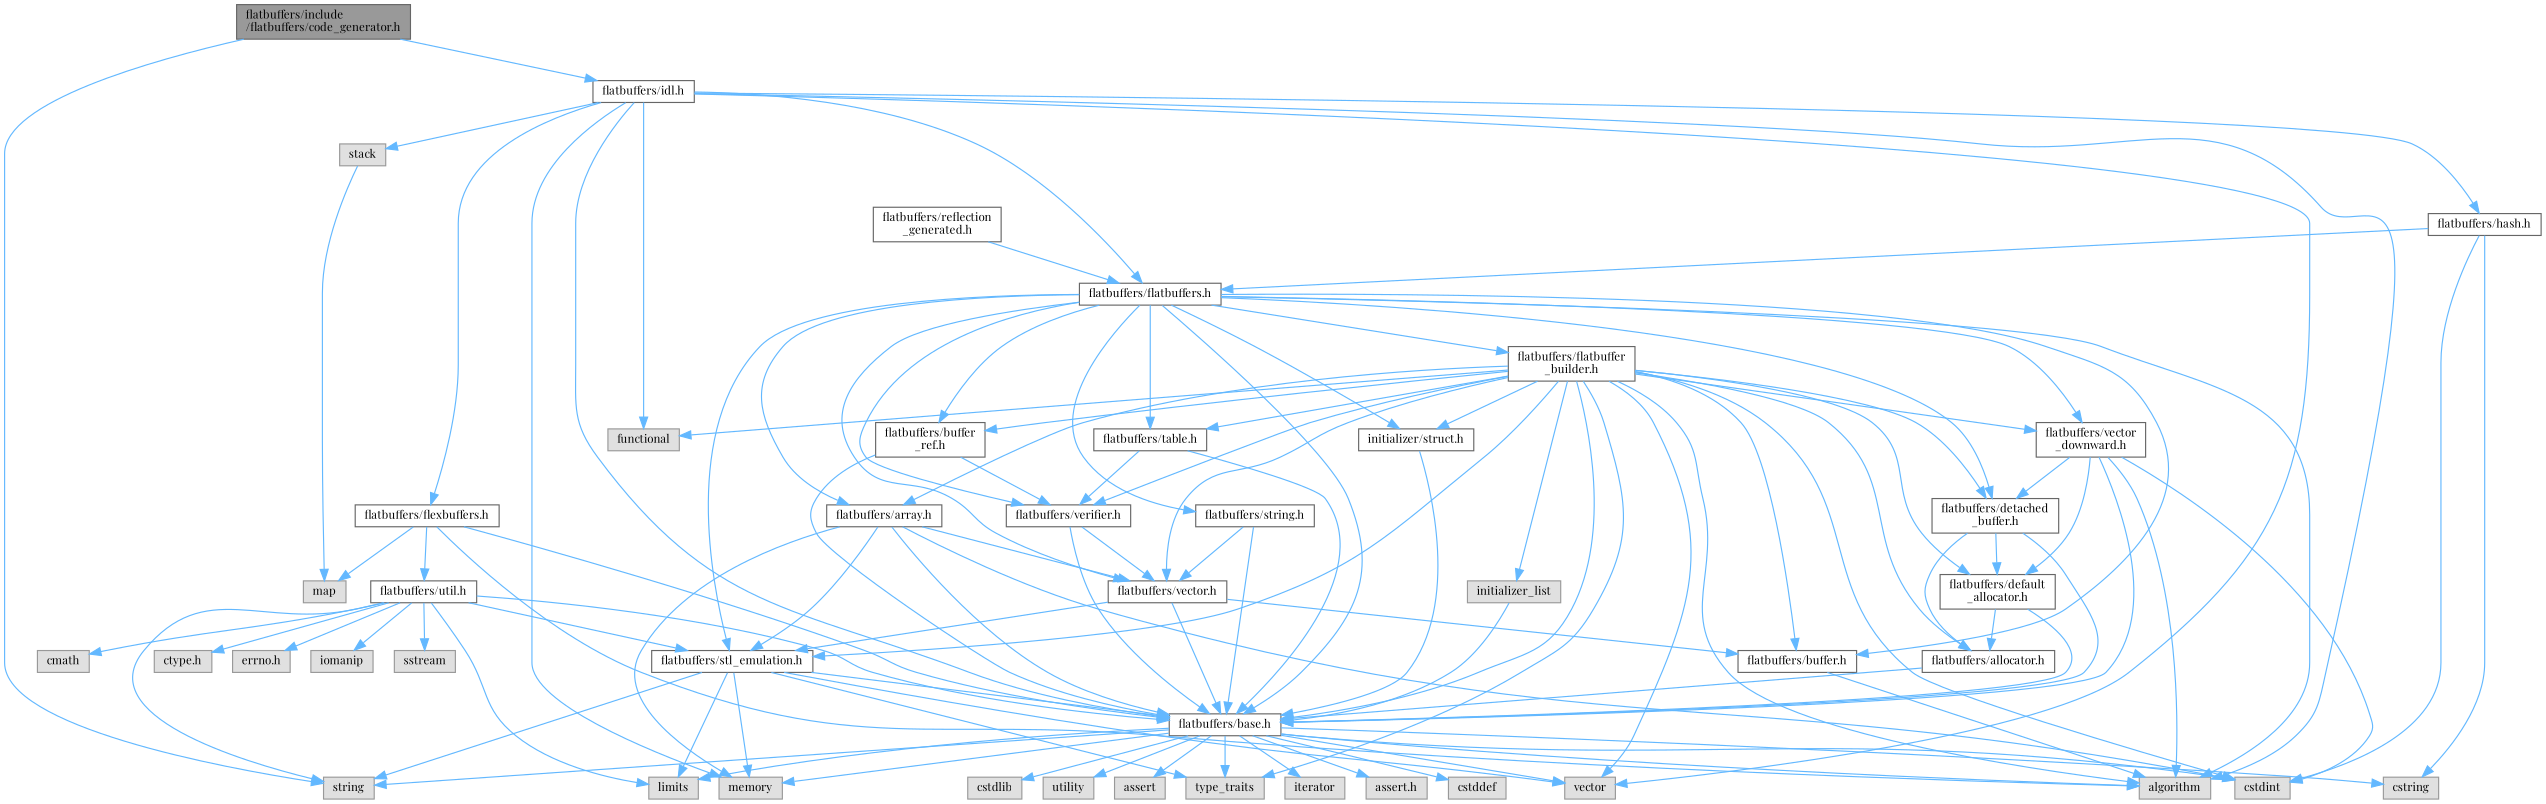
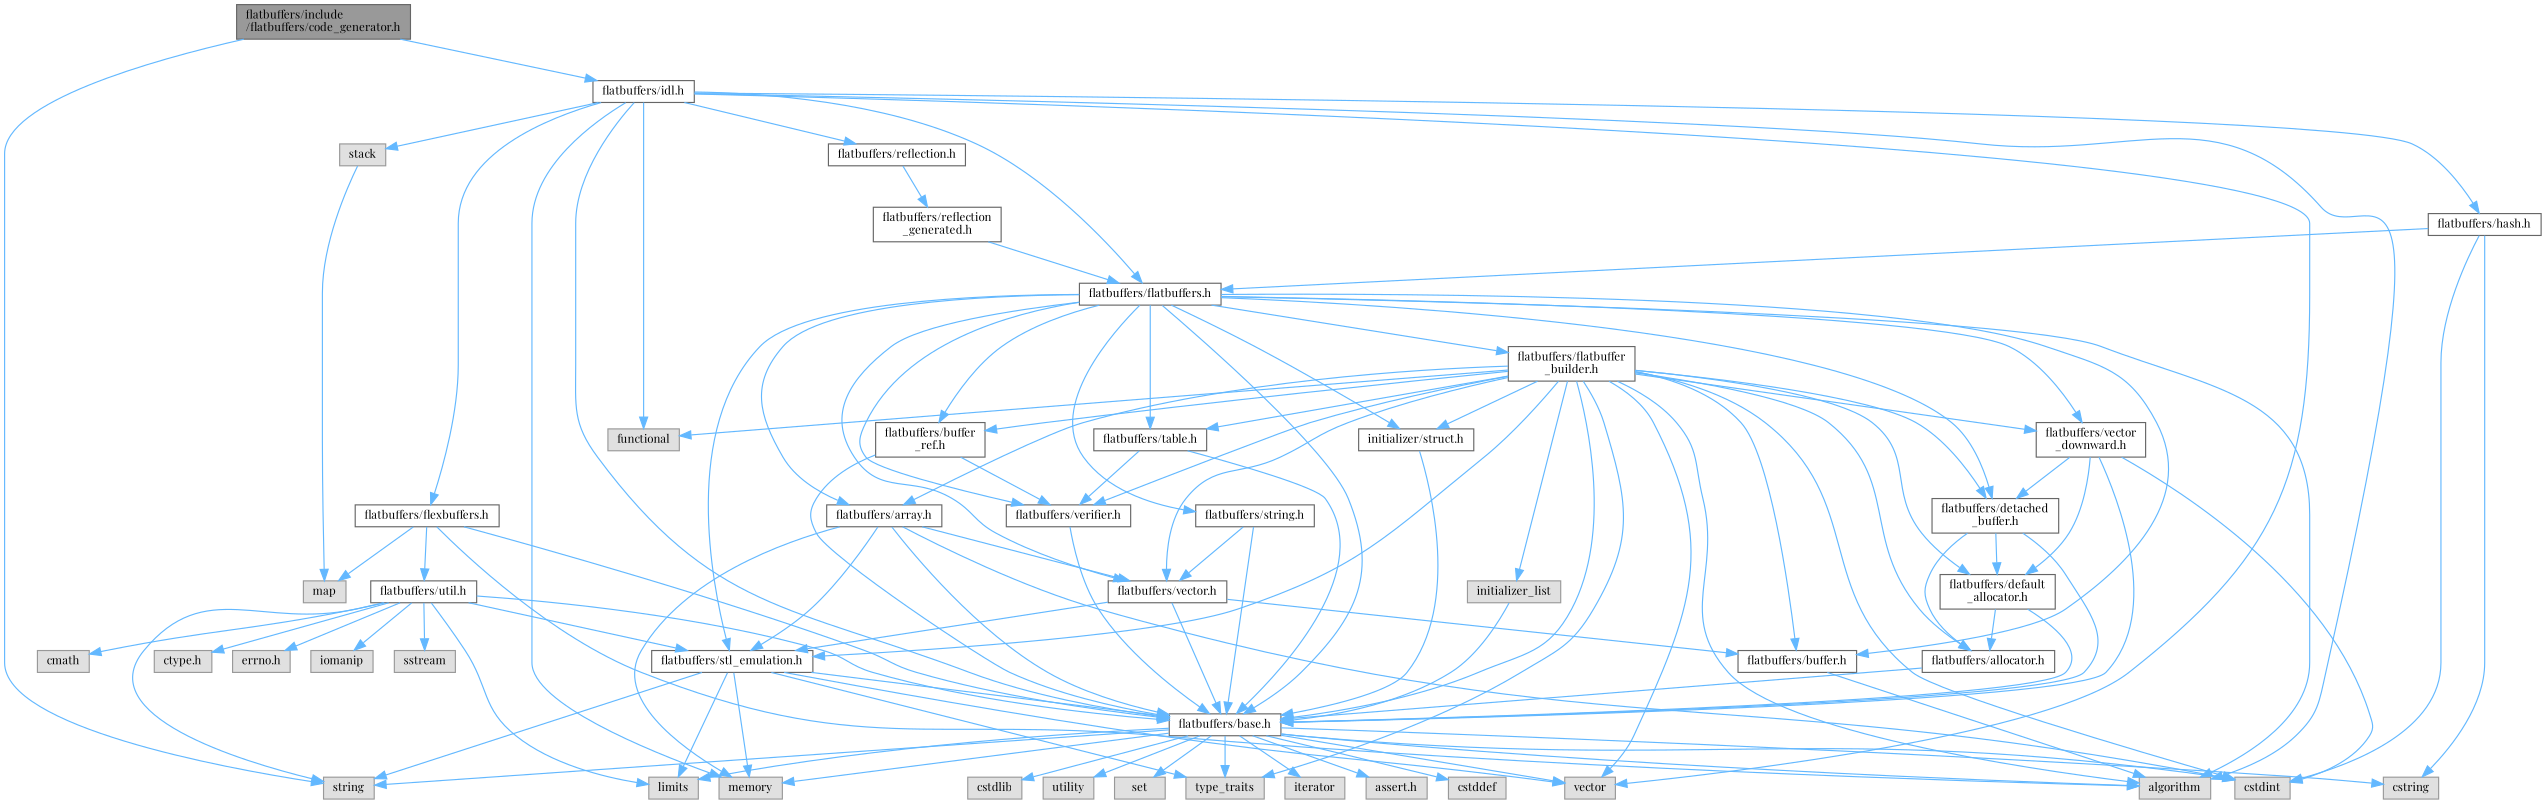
  digraph {
    fontname="Playfair Display"
    node [color=grey60 fillcolor="#E0E0E0" fontname="Playfair Display" fontsize=10 shape=box style=filled]
    edge [color=steelblue1 fontname="Playfair Display" fontsize=10 labelfontname=Helvetica labelfontsize=10 style=solid]
    n1 [color=gray40 fillcolor=grey60 fontcolor=black height=0.2 label="flatbuffers/include\l/flatbuffers/code_generator.h" width=0.4]
    n2 [height=0.2 label=string width=0.4]
    n3 [color=grey40 fillcolor=white height=0.2 label="flatbuffers/idl.h" width=0.4]
    n4 [height=0.2 label=algorithm width=0.4]
    n5 [height=0.2 label=functional width=0.4]
    n6 [height=0.2 label=memory width=0.4]
    n7 [height=0.2 label=stack width=0.4]
    n8 [height=0.2 label=vector width=0.4]
    n9 [color=grey40 fillcolor=white height=0.2 label="flatbuffers/base.h" width=0.4]
    n10 [color=grey40 fillcolor=white height=0.2 label="flatbuffers/flatbuffers.h" width=0.4]
    n11 [color=grey40 fillcolor=white height=0.2 label="flatbuffers/flexbuffers.h" width=0.4]
    n12 [color=grey40 fillcolor=white height=0.2 label="flatbuffers/hash.h" width=0.4]
+   n13 [color=grey40 fillcolor=white height=0.2 label="flatbuffers/reflection.h" width=0.4]
    n14 [height=0.2 label=map width=0.4]
    n15 [height=0.2 label="assert.h" width=0.4]
    n16 [height=0.2 label=cstdint width=0.4]
    n17 [height=0.2 label=cstddef width=0.4]
    n18 [height=0.2 label=cstdlib width=0.4]
    n19 [height=0.2 label=cstring width=0.4]
    n20 [height=0.2 label=utility width=0.4]
    n21 [height=0.2 label=type_traits width=0.4]
-   n22 [height=0.2 label=assert width=0.4]
+   n22 [height=0.2 label=set width=0.4]
    n23 [height=0.2 label=limits width=0.4]
    n24 [height=0.2 label=iterator width=0.4]
    n25 [color=grey40 fillcolor=white height=0.2 label="flatbuffers/array.h" width=0.4]
    n26 [color=grey40 fillcolor=white height=0.2 label="flatbuffers/stl_emulation.h" width=0.4]
    n27 [color=grey40 fillcolor=white height=0.2 label="flatbuffers/vector.h" width=0.4]
    n28 [color=grey40 fillcolor=white height=0.2 label="flatbuffers/buffer.h" width=0.4]
    n29 [color=grey40 fillcolor=white height=0.2 label="flatbuffers/buffer\l_ref.h" width=0.4]
    n30 [color=grey40 fillcolor=white height=0.2 label="flatbuffers/verifier.h" width=0.4]
    n31 [color=grey40 fillcolor=white height=0.2 label="flatbuffers/detached\l_buffer.h" width=0.4]
    n32 [color=grey40 fillcolor=white height=0.2 label="flatbuffers/flatbuffer\l_builder.h" width=0.4]
    n33 [color=grey40 fillcolor=white height=0.2 label="flatbuffers/string.h" width=0.4]
    n34 [color=grey40 fillcolor=white height=0.2 label="initializer/struct.h" width=0.4]
    n35 [color=grey40 fillcolor=white height=0.2 label="flatbuffers/table.h" width=0.4]
    n36 [color=grey40 fillcolor=white height=0.2 label="flatbuffers/vector\l_downward.h" width=0.4]
    n37 [color=grey40 fillcolor=white height=0.2 label="flatbuffers/util.h" width=0.4]
    n38 [color=grey40 fillcolor=white height=0.2 label="flatbuffers/reflection\l_generated.h" width=0.4]
    n39 [color=grey40 fillcolor=white height=0.2 label="flatbuffers/allocator.h" width=0.4]
    n40 [color=grey40 fillcolor=white height=0.2 label="flatbuffers/default\l_allocator.h" width=0.4]
    n41 [height=0.2 label=initializer_list width=0.4]
    n42 [height=0.2 label="ctype.h" width=0.4]
    n43 [height=0.2 label="errno.h" width=0.4]
    n44 [height=0.2 label=iomanip width=0.4]
    n45 [height=0.2 label=sstream width=0.4]
    n46 [height=0.2 label=cmath width=0.4]
    n1 -> n2
    n1 -> n3
    n3 -> n4
    n3 -> n5
    n3 -> n6
    n3 -> n7
    n3 -> n8
    n3 -> n9
    n3 -> n10
    n3 -> n11
    n3 -> n12
+   n3 -> n13
    n7 -> n14
    n9 -> n2
    n9 -> n4
    n9 -> n6
    n9 -> n8
    n9 -> n15
    n9 -> n16
    n9 -> n17
    n9 -> n18
    n9 -> n19
    n9 -> n20
    n9 -> n21
    n9 -> n22
    n9 -> n23
    n9 -> n24
    n10 -> n4
    n10 -> n9
    n10 -> n25
    n10 -> n26
    n10 -> n27
    n10 -> n28
    n10 -> n29
    n10 -> n30
    n10 -> n31
    n10 -> n32
    n10 -> n33
    n10 -> n34
    n10 -> n35
    n10 -> n36
    n11 -> n4
    n11 -> n9
    n11 -> n14
    n11 -> n37
    n12 -> n10
    n12 -> n16
    n12 -> n19
+   n13 -> n38
    n25 -> n6
    n25 -> n9
    n25 -> n16
    n25 -> n26
    n25 -> n27
    n26 -> n2
    n26 -> n6
    n26 -> n8
    n26 -> n9
    n26 -> n21
    n26 -> n23
    n27 -> n9
    n27 -> n26
    n27 -> n28
    n28 -> n4
    n29 -> n9
    n29 -> n30
    n30 -> n9
-   n30 -> n27
    n31 -> n9
    n31 -> n39
    n31 -> n40
    n32 -> n4
    n32 -> n5
    n32 -> n8
    n32 -> n9
    n32 -> n16
    n32 -> n21
    n32 -> n25
    n32 -> n26
    n32 -> n27
    n32 -> n28
    n32 -> n29
    n32 -> n30
    n32 -> n31
    n32 -> n34
    n32 -> n35
    n32 -> n36
    n32 -> n39
    n32 -> n40
    n32 -> n41
    n33 -> n9
    n33 -> n27
    n34 -> n9
    n35 -> n9
    n35 -> n30
-   n36 -> n4
    n36 -> n9
    n36 -> n16
    n36 -> n31
    n36 -> n40
    n37 -> n2
    n37 -> n9
    n37 -> n23
    n37 -> n26
    n37 -> n42
    n37 -> n43
    n37 -> n44
    n37 -> n45
    n37 -> n46
    n38 -> n10
    n39 -> n9
    n40 -> n9
    n40 -> n39
    n41 -> n9
  }
